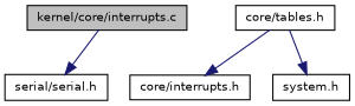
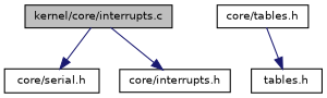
  digraph {
    node [color=black fillcolor=white fontname=Helvetica fontsize=10 shape=record style=filled]
    edge [color=midnightblue fontname=Helvetica fontsize=10 labelfontname=Helvetica labelfontsize=10 style=solid]
    n1 [fillcolor=grey75 fontcolor=black height=0.2 label="kernel/core/interrupts.c" width=0.4]
-   n2 [height=0.2 label="serial/serial.h" width=0.4]
+   n2 [height=0.2 label="core/serial.h" width=0.4]
    n3 [height=0.2 label="core/interrupts.h" width=0.4]
-   n4 [height=0.2 label="system.h" width=0.4]
+   n4 [height=0.2 label="tables.h" width=0.4]
    n5 [height=0.2 label="core/tables.h" width=0.4]
    n1 -> n2
-   n5 -> n3
+   n1 -> n3
    n5 -> n4
  }
